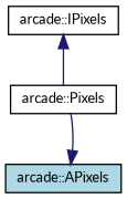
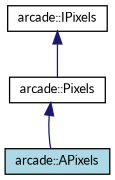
  digraph {
    fontname=Lato
    node [color=black fillcolor=white fontname=Lato fontsize=10 shape=record style=filled]
    edge [color=midnightblue dir=back fontname=Lato fontsize=10 labelfontname=Helvetica labelfontsize=10 style=solid]
    n1 [fontcolor=black height=0.2 label="arcade::Pixels" width=0.4]
    n2 [fillcolor=lightblue height=0.2 label="arcade::APixels" width=0.4]
    n3 [height=0.2 label="arcade::IPixels" width=0.4]
-   n2 -> n1
+   n1 -> n2
    n3 -> n1
  }
